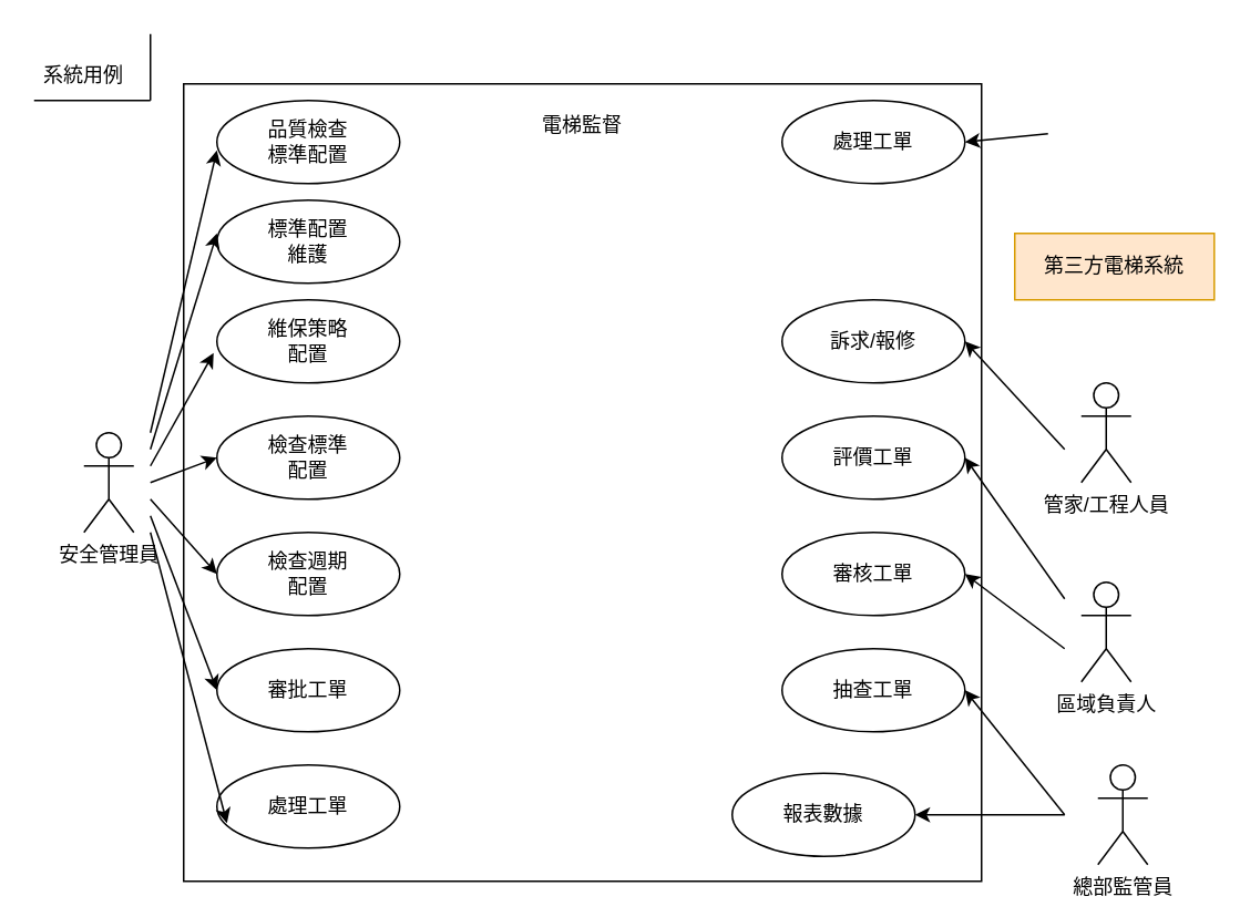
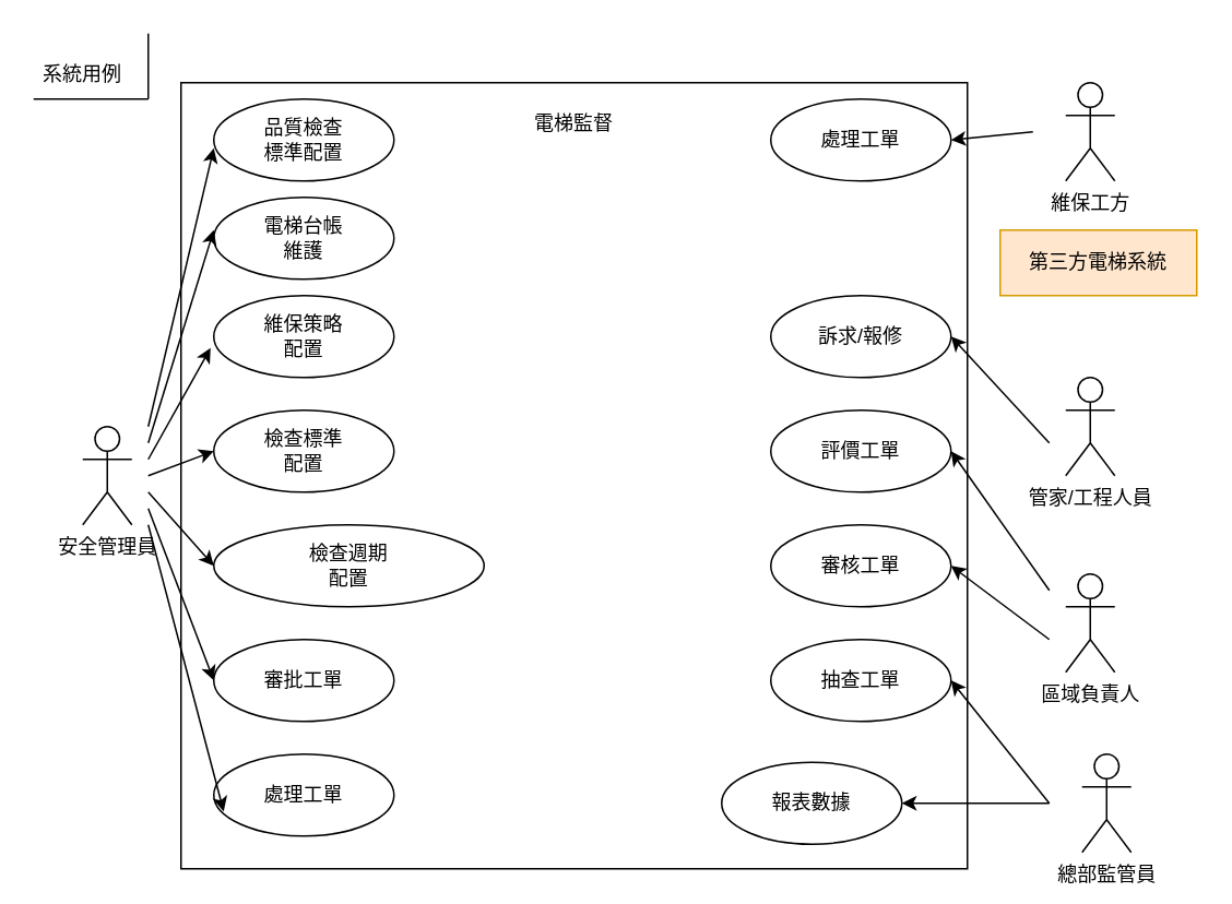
  <mxCell id="0" />
  <mxCell id="1" parent="0" />
  <mxCell id="2" value="系統用例" style="text;html=1;align=center;verticalAlign=middle;whiteSpace=wrap;rounded=0;" vertex="1" parent="1"><mxGeometry y="30" width="60" height="30" as="geometry" x="20" /></mxCell>
  <mxCell id="3" value="" style="endArrow=none;html=1;rounded=0;" edge="1" parent="1"><mxGeometry width="50" height="50" relative="1" as="geometry"><mxPoint x="90" y="60" as="sourcePoint" /><mxPoint x="90" as="targetPoint" y="20" /></mxGeometry></mxCell>
  <mxCell id="4" value="" style="endArrow=none;html=1;rounded=0;" edge="1" parent="1"><mxGeometry width="50" height="50" relative="1" as="geometry"><mxPoint y="60" as="sourcePoint" x="20" /><mxPoint x="90" y="60" as="targetPoint" /></mxGeometry></mxCell>
  <mxCell id="5" value="安全管理員" style="shape=umlActor;verticalLabelPosition=bottom;verticalAlign=top;html=1;outlineConnect=0;" vertex="1" parent="1"><mxGeometry x="50" y="260" width="30" height="60" as="geometry" /></mxCell>
  <mxCell id="6" value="" style="whiteSpace=wrap;html=1;aspect=fixed;" vertex="1" parent="1"><mxGeometry x="110" y="50" width="480" height="480" as="geometry" /></mxCell>
  <mxCell id="7" value="品質檢查&lt;div&gt;標準配置&lt;/div&gt;" style="ellipse;whiteSpace=wrap;html=1;" vertex="1" parent="1"><mxGeometry x="130" y="60" width="110" height="50" as="geometry" /></mxCell>
- <mxCell id="8" value="標準配置&lt;div&gt;維護&lt;/div&gt;" style="ellipse;whiteSpace=wrap;html=1;" vertex="1" parent="1"><mxGeometry x="130" y="120" width="110" height="50" as="geometry" /></mxCell>
+ <mxCell id="8" value="電梯台帳&lt;div&gt;維護&lt;/div&gt;" style="ellipse;whiteSpace=wrap;html=1;" vertex="1" parent="1"><mxGeometry x="130" y="120" width="110" height="50" as="geometry" /></mxCell>
  <mxCell id="9" value="維保策略&lt;div&gt;配置&lt;/div&gt;" style="ellipse;whiteSpace=wrap;html=1;" vertex="1" parent="1"><mxGeometry x="130" y="180" width="110" height="50" as="geometry" /></mxCell>
  <mxCell id="10" value="檢查標準&lt;div&gt;配置&lt;/div&gt;" style="ellipse;whiteSpace=wrap;html=1;" vertex="1" parent="1"><mxGeometry x="130" y="250" width="110" height="50" as="geometry" /></mxCell>
- <mxCell id="11" value="檢查週期&lt;div&gt;配置&lt;/div&gt;" style="ellipse;whiteSpace=wrap;html=1;" vertex="1" parent="1"><mxGeometry x="130" y="320" width="110" height="50" as="geometry" /></mxCell>
+ <mxCell id="11" value="檢查週期&lt;div&gt;配置&lt;/div&gt;" style="ellipse;whiteSpace=wrap;html=1;" vertex="1" parent="1"><mxGeometry x="130" y="320" width="165" height="50" as="geometry" /></mxCell>
  <mxCell id="12" value="審批工單" style="ellipse;whiteSpace=wrap;html=1;" vertex="1" parent="1"><mxGeometry x="130" y="390" width="110" height="50" as="geometry" /></mxCell>
  <mxCell id="13" value="處理工單" style="ellipse;whiteSpace=wrap;html=1;" vertex="1" parent="1"><mxGeometry x="130" y="460" width="110" height="50" as="geometry" /></mxCell>
  <mxCell id="14" value="處理工單" style="ellipse;whiteSpace=wrap;html=1;" vertex="1" parent="1"><mxGeometry x="470" y="60" width="110" height="50" as="geometry" /></mxCell>
  <mxCell id="15" value="訴求/報修" style="ellipse;whiteSpace=wrap;html=1;" vertex="1" parent="1"><mxGeometry x="470" y="180" width="110" height="50" as="geometry" /></mxCell>
  <mxCell id="16" value="評價工單" style="ellipse;whiteSpace=wrap;html=1;" vertex="1" parent="1"><mxGeometry x="470" y="250" width="110" height="50" as="geometry" /></mxCell>
  <mxCell id="17" value="審核工單" style="ellipse;whiteSpace=wrap;html=1;" vertex="1" parent="1"><mxGeometry x="470" y="320" width="110" height="50" as="geometry" /></mxCell>
  <mxCell id="18" value="抽查工單" style="ellipse;whiteSpace=wrap;html=1;" vertex="1" parent="1"><mxGeometry x="470" y="390" width="110" height="50" as="geometry" /></mxCell>
  <mxCell id="19" value="報表數據" style="ellipse;whiteSpace=wrap;html=1;" vertex="1" parent="1"><mxGeometry x="440" y="465" width="110" height="50" as="geometry" /></mxCell>
  <mxCell id="20" value="電梯監督" style="text;html=1;align=center;verticalAlign=middle;whiteSpace=wrap;rounded=0;" vertex="1" parent="1"><mxGeometry x="320" y="60" width="60" height="30" as="geometry" /></mxCell>
  <mxCell id="21" value="" style="endArrow=classic;html=1;rounded=0;" edge="1" parent="1"><mxGeometry width="50" height="50" relative="1" as="geometry"><mxPoint x="90" y="260" as="sourcePoint" /><mxPoint x="130" y="90" as="targetPoint" /></mxGeometry></mxCell>
  <mxCell id="22" value="" style="endArrow=classic;html=1;rounded=0;" edge="1" parent="1"><mxGeometry width="50" height="50" relative="1" as="geometry"><mxPoint x="90" y="270" as="sourcePoint" /><mxPoint x="130" y="140" as="targetPoint" /></mxGeometry></mxCell>
  <mxCell id="23" value="" style="endArrow=classic;html=1;rounded=0;entryX=-0.018;entryY=0.64;entryDx=0;entryDy=0;entryPerimeter=0;" edge="1" parent="1" target="9"><mxGeometry width="50" height="50" relative="1" as="geometry"><mxPoint x="90" y="280" as="sourcePoint" /><mxPoint x="140" y="230" as="targetPoint" /></mxGeometry></mxCell>
  <mxCell id="24" value="" style="endArrow=classic;html=1;rounded=0;entryX=0;entryY=0.5;entryDx=0;entryDy=0;" edge="1" parent="1" target="10"><mxGeometry width="50" height="50" relative="1" as="geometry"><mxPoint x="90" y="290" as="sourcePoint" /><mxPoint x="140" y="240" as="targetPoint" /></mxGeometry></mxCell>
  <mxCell id="25" value="" style="endArrow=classic;html=1;rounded=0;entryX=0;entryY=0.5;entryDx=0;entryDy=0;" edge="1" parent="1" target="11"><mxGeometry width="50" height="50" relative="1" as="geometry"><mxPoint x="90" y="300" as="sourcePoint" /><mxPoint x="140" y="250" as="targetPoint" /></mxGeometry></mxCell>
  <mxCell id="26" value="" style="endArrow=classic;html=1;rounded=0;entryX=0;entryY=0.5;entryDx=0;entryDy=0;" edge="1" parent="1" target="12"><mxGeometry width="50" height="50" relative="1" as="geometry"><mxPoint x="90" y="310" as="sourcePoint" /><mxPoint x="130" y="300" as="targetPoint" /></mxGeometry></mxCell>
  <mxCell id="27" value="" style="endArrow=classic;html=1;rounded=0;entryX=0.055;entryY=0.7;entryDx=0;entryDy=0;entryPerimeter=0;" edge="1" parent="1" target="13"><mxGeometry width="50" height="50" relative="1" as="geometry"><mxPoint x="90" y="320" as="sourcePoint" /><mxPoint x="120" y="350" as="targetPoint" /></mxGeometry></mxCell>
+ <mxCell id="28" value="維保工方" style="shape=umlActor;verticalLabelPosition=bottom;verticalAlign=top;html=1;outlineConnect=0;" vertex="1" parent="1"><mxGeometry x="650" y="50" width="30" height="60" as="geometry" /></mxCell>
  <mxCell id="29" value="" style="endArrow=classic;html=1;rounded=0;entryX=1;entryY=0.5;entryDx=0;entryDy=0;" edge="1" parent="1" target="14"><mxGeometry width="50" height="50" relative="1" as="geometry"><mxPoint x="630" y="80" as="sourcePoint" /><mxPoint x="680" y="30" as="targetPoint" /></mxGeometry></mxCell>
  <mxCell id="30" value="第三方電梯系統" style="rounded=0;whiteSpace=wrap;html=1;fillColor=#ffe6cc;strokeColor=#d79b00;" vertex="1" parent="1"><mxGeometry x="610" y="140" width="120" height="40" as="geometry" /></mxCell>
  <mxCell id="31" value="管家/工程人員" style="shape=umlActor;verticalLabelPosition=bottom;verticalAlign=top;html=1;outlineConnect=0;" vertex="1" parent="1"><mxGeometry x="650" y="230" width="30" height="60" as="geometry" /></mxCell>
  <mxCell id="32" value="" style="endArrow=classic;html=1;rounded=0;entryX=1;entryY=0.5;entryDx=0;entryDy=0;" edge="1" parent="1" target="15"><mxGeometry width="50" height="50" relative="1" as="geometry"><mxPoint x="640" y="270" as="sourcePoint" /><mxPoint x="760" y="330" as="targetPoint" /></mxGeometry></mxCell>
  <mxCell id="33" value="區域負責人" style="shape=umlActor;verticalLabelPosition=bottom;verticalAlign=top;html=1;outlineConnect=0;" vertex="1" parent="1"><mxGeometry x="650" y="350" width="30" height="60" as="geometry" /></mxCell>
  <mxCell id="34" value="總部監管員" style="shape=umlActor;verticalLabelPosition=bottom;verticalAlign=top;html=1;outlineConnect=0;" vertex="1" parent="1"><mxGeometry x="660" y="460" width="30" height="60" as="geometry" /></mxCell>
  <mxCell id="35" value="" style="endArrow=classic;html=1;rounded=0;entryX=1;entryY=0.5;entryDx=0;entryDy=0;" edge="1" parent="1" target="16"><mxGeometry width="50" height="50" relative="1" as="geometry"><mxPoint x="640" y="360" as="sourcePoint" /><mxPoint x="690" y="310" as="targetPoint" /></mxGeometry></mxCell>
  <mxCell id="36" value="" style="endArrow=classic;html=1;rounded=0;entryX=1;entryY=0.5;entryDx=0;entryDy=0;" edge="1" parent="1" target="17"><mxGeometry width="50" height="50" relative="1" as="geometry"><mxPoint x="640" y="390" as="sourcePoint" /><mxPoint x="680" y="290" as="targetPoint" /></mxGeometry></mxCell>
  <mxCell id="37" value="" style="endArrow=classic;html=1;rounded=0;entryX=1;entryY=0.5;entryDx=0;entryDy=0;" edge="1" parent="1" target="18"><mxGeometry width="50" height="50" relative="1" as="geometry"><mxPoint x="640" y="490" as="sourcePoint" /><mxPoint x="690" y="440" as="targetPoint" /></mxGeometry></mxCell>
  <mxCell id="38" value="" style="endArrow=classic;html=1;rounded=0;entryX=1;entryY=0.5;entryDx=0;entryDy=0;" edge="1" parent="1" target="19"><mxGeometry width="50" height="50" relative="1" as="geometry"><mxPoint x="640" y="490" as="sourcePoint" /><mxPoint x="690" y="440" as="targetPoint" /></mxGeometry></mxCell>
